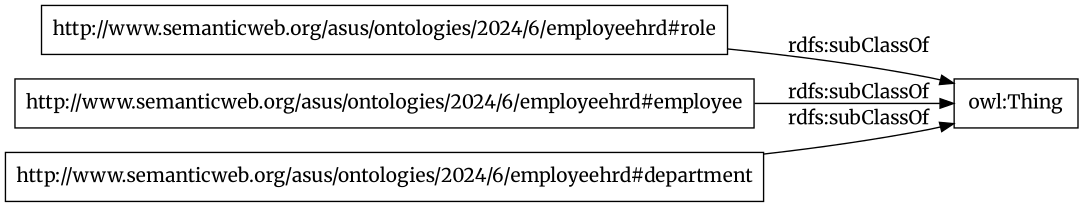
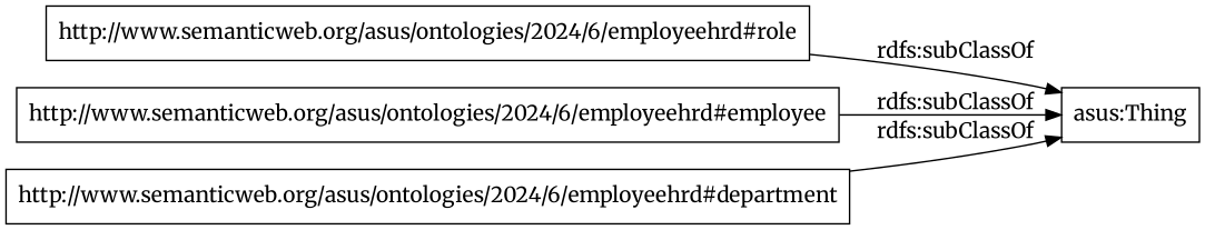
  digraph {
    rankdir=LR
    fontname=Merriweather
    node [color=black shape=rectangle fontname=Merriweather]
    edge [fontname=Merriweather]
    "http://www.semanticweb.org/asus/ontologies/2024/6/employeehrd#role"
-   "owl:Thing"
+   "owl:Thing" [label="asus:Thing"]
    "http://www.semanticweb.org/asus/ontologies/2024/6/employeehrd#employee"
    "http://www.semanticweb.org/asus/ontologies/2024/6/employeehrd#department"
    "http://www.semanticweb.org/asus/ontologies/2024/6/employeehrd#role" -> "owl:Thing" [label="rdfs:subClassOf"]
    "http://www.semanticweb.org/asus/ontologies/2024/6/employeehrd#employee" -> "owl:Thing" [label="rdfs:subClassOf"]
    "http://www.semanticweb.org/asus/ontologies/2024/6/employeehrd#department" -> "owl:Thing" [label="rdfs:subClassOf"]
  }
